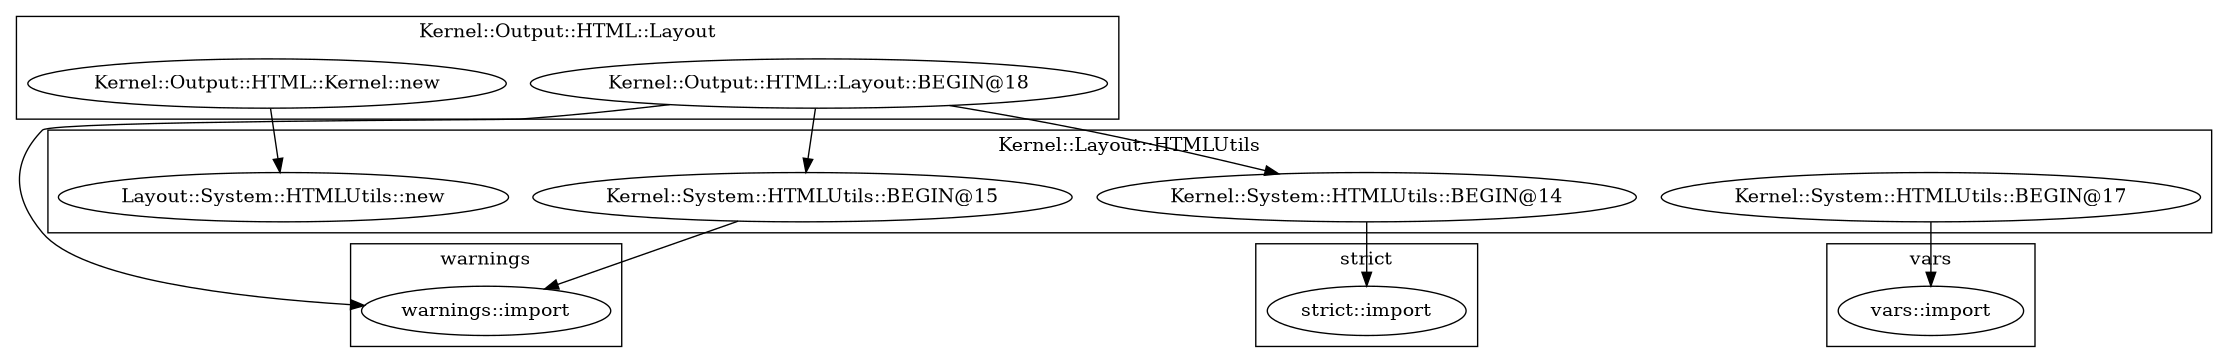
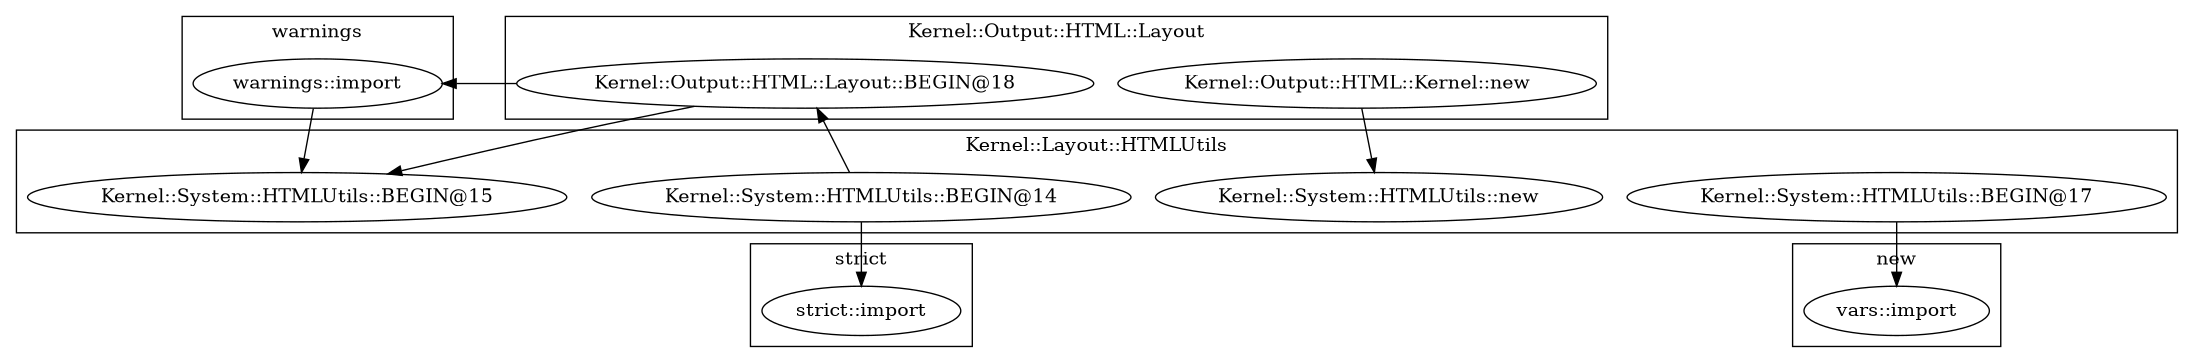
  digraph {
    "warnings::import"
    "Kernel::System::HTMLUtils::BEGIN@14"
-   "Kernel::System::HTMLUtils::new" [label="Layout::System::HTMLUtils::new"]
+   "Kernel::System::HTMLUtils::new"
    "Kernel::System::HTMLUtils::BEGIN@17"
    "Kernel::System::HTMLUtils::BEGIN@15"
    "vars::import"
    "strict::import"
    "Kernel::Output::HTML::Layout::BEGIN@18"
    n9 [label="Kernel::Output::HTML::Kernel::new"]
    subgraph cluster_1 {
      label=warnings
      "warnings::import"
    }
    subgraph cluster_2 {
      label="Kernel::Layout::HTMLUtils"
      "Kernel::System::HTMLUtils::BEGIN@14"
      "Kernel::System::HTMLUtils::new"
      "Kernel::System::HTMLUtils::BEGIN@17"
      "Kernel::System::HTMLUtils::BEGIN@15"
    }
    subgraph cluster_3 {
-     label=vars
+     label=new
      "vars::import"
    }
    subgraph cluster_4 {
      label="strict"
      "strict::import"
    }
    subgraph cluster_5 {
      label="Kernel::Output::HTML::Layout"
      "Kernel::Output::HTML::Layout::BEGIN@18"
      n9
    }
    "Kernel::System::HTMLUtils::BEGIN@14" -> "strict::import"
    "Kernel::System::HTMLUtils::BEGIN@17" -> "vars::import"
-   "Kernel::System::HTMLUtils::BEGIN@15" -> "warnings::import"
+   "warnings::import" -> "Kernel::System::HTMLUtils::BEGIN@15"
    "Kernel::Output::HTML::Layout::BEGIN@18" -> "warnings::import"
-   "Kernel::Output::HTML::Layout::BEGIN@18" -> "Kernel::System::HTMLUtils::BEGIN@14"
+   "Kernel::System::HTMLUtils::BEGIN@14" -> "Kernel::Output::HTML::Layout::BEGIN@18"
    "Kernel::Output::HTML::Layout::BEGIN@18" -> "Kernel::System::HTMLUtils::BEGIN@15"
    n9 -> "Kernel::System::HTMLUtils::new"
  }
